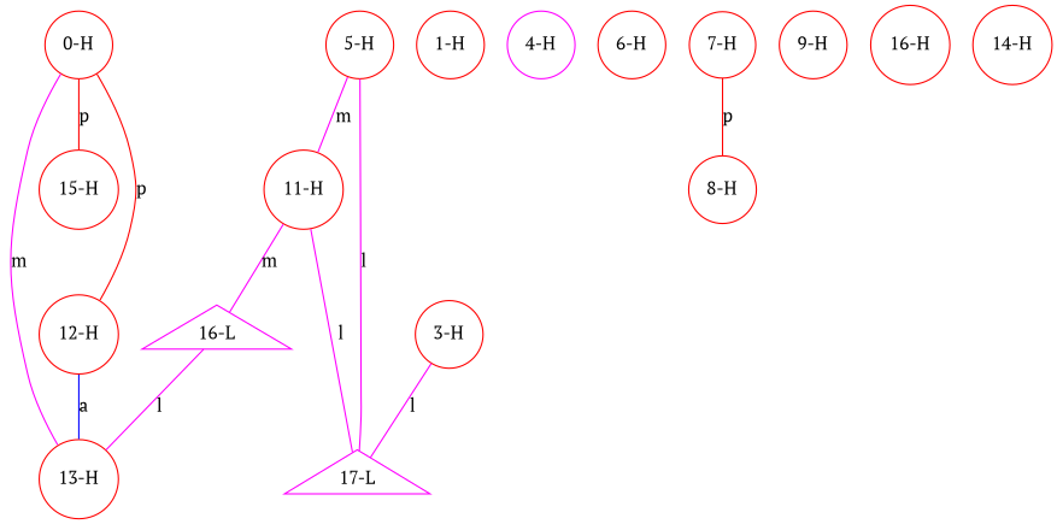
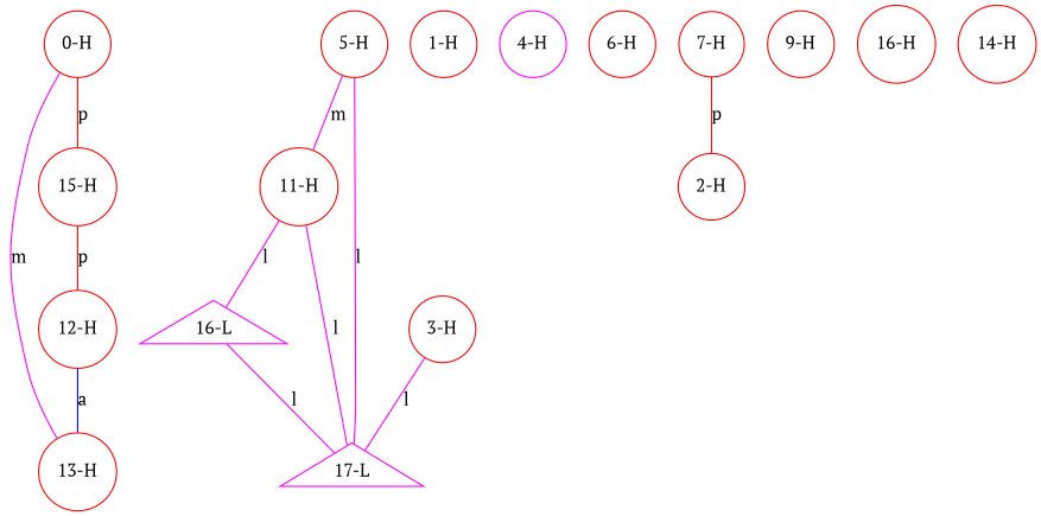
  graph {
    fontname="PT Serif"
    node [color=red fontname="PT Serif" shape=circle]
    edge [color=magenta fontname="PT Serif"]
    n1 [label="0-H"]
    n2 [label="12-H"]
    n3 [label="13-H"]
    n4 [label="15-H"]
    n5 [label="1-H"]
    n6 [label="3-H"]
    n7 [color=magenta label="17-L" shape=triangle]
    n8 [color=magenta label="4-H"]
    n9 [label="5-H"]
    n10 [label="11-H"]
    n11 [color=magenta label="16-L" shape=triangle]
    n12 [label="6-H"]
    n13 [label="7-H"]
-   n14 [label="8-H"]
+   n14 [label="2-H"]
    n15 [label="9-H"]
    n16 [label="16-H"]
    n17 [label="14-H"]
-   n1 -- n2 [color=red label=p]
+   n4 -- n2 [color=red label=p]
    n1 -- n3 [label=m]
    n1 -- n4 [color=red label=p]
    n2 -- n3 [color=blue label=a]
    n6 -- n7 [label=l]
    n9 -- n7 [label=l]
    n9 -- n10 [label=m]
    n10 -- n7 [label=l]
-   n10 -- n11 [label=m]
-   n11 -- n3 [label=l]
+   n10 -- n11 [label=l]
+   n11 -- n7 [label=l]
    n13 -- n14 [color=red label=p]
  }
